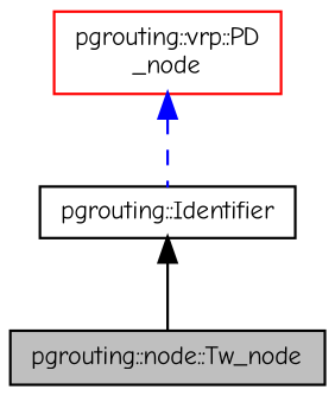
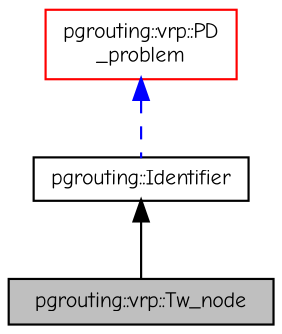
  digraph {
    fontname="Comic Neue"
    node [color=black fillcolor=white fontname="Comic Neue" fontsize=10 shape=record style=filled]
    edge [dir=back fontname="Comic Neue" fontsize=10 labelfontname=Helvetica labelfontsize=10]
-   n1 [fillcolor=grey75 fontcolor=black height=0.2 label="pgrouting::node::Tw_node" width=0.4]
+   n1 [fillcolor=grey75 fontcolor=black height=0.2 label="pgrouting::vrp::Tw_node" width=0.4]
    n2 [height=0.2 label="pgrouting::Identifier" width=0.4]
-   n3 [color=red height=0.2 label="pgrouting::vrp::PD\l_node" width=0.4]
+   n3 [color=red height=0.2 label="pgrouting::vrp::PD\l_problem" width=0.4]
    n2 -> n1 [color=black style=solid]
    n3 -> n2 [color=blue style=dashed]
  }
